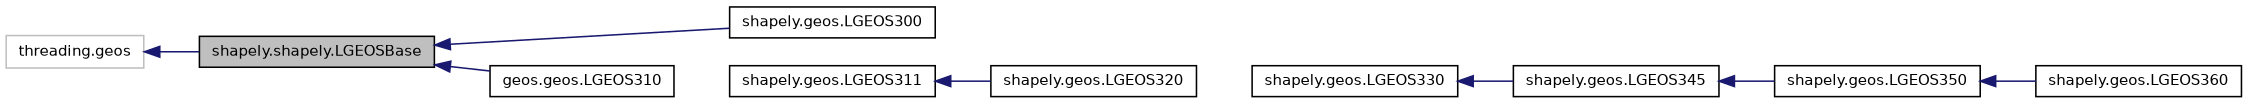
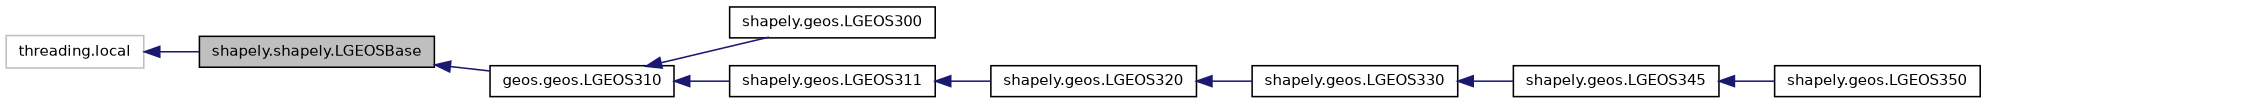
  digraph {
    rankdir=LR
    node [color=black fillcolor=white fontname=Helvetica fontsize=10 shape=record style=filled]
    edge [color=midnightblue dir=back fontname=Helvetica fontsize=10 labelfontname=Helvetica labelfontsize=10 style=solid]
    n1 [fillcolor=grey75 fontcolor=black height=0.2 label="shapely.shapely.LGEOSBase" width=0.4]
    n2 [height=0.2 label="shapely.geos.LGEOS300" width=0.4]
    n3 [height=0.2 label="geos.geos.LGEOS310" width=0.4]
    n4 [height=0.2 label="shapely.geos.LGEOS311" width=0.4]
-   n5 [color=grey75 height=0.2 label="threading.geos" width=0.4]
+   n5 [color=grey75 height=0.2 label="threading.local" width=0.4]
    n6 [height=0.2 label="shapely.geos.LGEOS320" width=0.4]
    n7 [height=0.2 label="shapely.geos.LGEOS330" width=0.4]
    n8 [height=0.2 label="shapely.geos.LGEOS345" width=0.4]
    n9 [height=0.2 label="shapely.geos.LGEOS350" width=0.4]
-   n10 [height=0.2 label="shapely.geos.LGEOS360" width=0.4]
-   n1 -> n2
+   n3 -> n2
    n1 -> n3
+   n3 -> n4
    n4 -> n6
    n5 -> n1
+   n6 -> n7
    n7 -> n8
    n8 -> n9
-   n9 -> n10
  }
